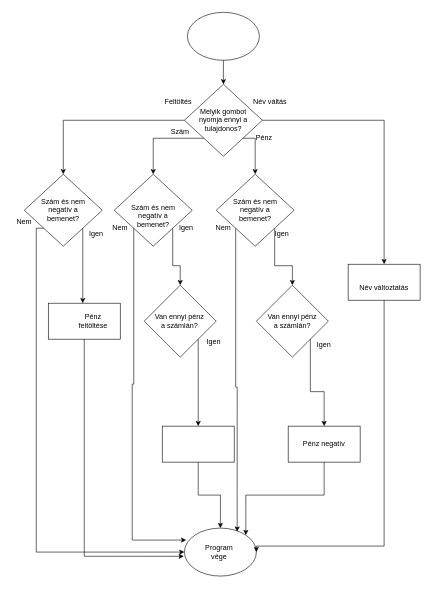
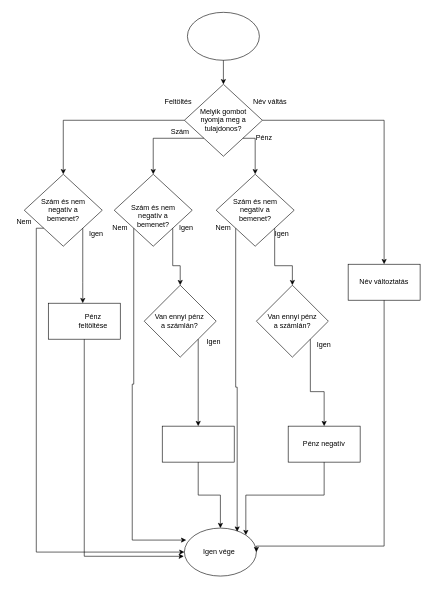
  <mxCell id="0" />
  <mxCell id="1" parent="0" />
  <mxCell id="2" style="edgeStyle=orthogonalEdgeStyle;rounded=0;orthogonalLoop=1;jettySize=auto;html=1;exitX=0.5;exitY=1;exitDx=0;exitDy=0;entryX=0.5;entryY=0;entryDx=0;entryDy=0;" edge="1" parent="1" source="3" target="8"><mxGeometry relative="1" as="geometry" /></mxCell>
  <mxCell id="3" value="" style="ellipse;whiteSpace=wrap;html=1;fillColor=none;" vertex="1" parent="1"><mxGeometry x="312" y="20" width="120" height="80" as="geometry" /></mxCell>
  <mxCell id="4" style="edgeStyle=orthogonalEdgeStyle;rounded=0;orthogonalLoop=1;jettySize=auto;html=1;exitX=0;exitY=0.5;exitDx=0;exitDy=0;entryX=0.5;entryY=0;entryDx=0;entryDy=0;" edge="1" parent="1" source="8" target="16"><mxGeometry relative="1" as="geometry" /></mxCell>
  <mxCell id="5" style="edgeStyle=orthogonalEdgeStyle;rounded=0;orthogonalLoop=1;jettySize=auto;html=1;exitX=0;exitY=1;exitDx=0;exitDy=0;entryX=0.5;entryY=0;entryDx=0;entryDy=0;" edge="1" parent="1" source="8" target="20"><mxGeometry relative="1" as="geometry"><Array as="points"><mxPoint x="255" y="230" /></Array></mxGeometry></mxCell>
  <mxCell id="6" style="edgeStyle=orthogonalEdgeStyle;rounded=0;orthogonalLoop=1;jettySize=auto;html=1;exitX=1;exitY=1;exitDx=0;exitDy=0;" edge="1" parent="1" source="8" target="25"><mxGeometry relative="1" as="geometry"><Array as="points"><mxPoint x="425" y="230" /></Array></mxGeometry></mxCell>
  <mxCell id="7" style="edgeStyle=orthogonalEdgeStyle;rounded=0;orthogonalLoop=1;jettySize=auto;html=1;exitX=1;exitY=0.5;exitDx=0;exitDy=0;entryX=0.5;entryY=0;entryDx=0;entryDy=0;" edge="1" parent="1" source="8" target="27"><mxGeometry relative="1" as="geometry" /></mxCell>
  <mxCell id="8" value="" style="rhombus;whiteSpace=wrap;html=1;fillColor=none;" vertex="1" parent="1"><mxGeometry x="307" y="140" width="130" height="120" as="geometry" /></mxCell>
- <mxCell id="9" value="Melyik gombot nyomja ennyi a tulajdonos?" style="text;html=1;strokeColor=none;fillColor=none;align=center;verticalAlign=middle;whiteSpace=wrap;rounded=0;" vertex="1" parent="1"><mxGeometry x="317" y="160" width="110" height="80" as="geometry" /></mxCell>
+ <mxCell id="9" value="Melyik gombot nyomja meg a tulajdonos?" style="text;html=1;strokeColor=none;fillColor=none;align=center;verticalAlign=middle;whiteSpace=wrap;rounded=0;" vertex="1" parent="1"><mxGeometry x="317" y="160" width="110" height="80" as="geometry" /></mxCell>
  <mxCell id="10" value="Feltöltés" style="text;html=1;strokeColor=none;fillColor=none;align=center;verticalAlign=middle;whiteSpace=wrap;rounded=0;" vertex="1" parent="1"><mxGeometry x="277" y="160" width="40" height="20" as="geometry" /></mxCell>
  <mxCell id="11" value="Szám" style="text;html=1;strokeColor=none;fillColor=none;align=center;verticalAlign=middle;whiteSpace=wrap;rounded=0;" vertex="1" parent="1"><mxGeometry x="280" y="210" width="40" height="20" as="geometry" /></mxCell>
  <mxCell id="12" value="Pénz" style="text;html=1;strokeColor=none;fillColor=none;align=center;verticalAlign=middle;whiteSpace=wrap;rounded=0;" vertex="1" parent="1"><mxGeometry x="420" y="220" width="40" height="20" as="geometry" /></mxCell>
  <mxCell id="13" value="Név váltás" style="text;html=1;strokeColor=none;fillColor=none;align=center;verticalAlign=middle;whiteSpace=wrap;rounded=0;" vertex="1" parent="1"><mxGeometry x="410" y="160" width="80" height="20" as="geometry" /></mxCell>
  <mxCell id="14" style="edgeStyle=orthogonalEdgeStyle;rounded=0;orthogonalLoop=1;jettySize=auto;html=1;exitX=1;exitY=1;exitDx=0;exitDy=0;" edge="1" parent="1" source="16" target="39"><mxGeometry relative="1" as="geometry"><Array as="points"><mxPoint x="138" y="470" /><mxPoint x="138" y="470" /></Array></mxGeometry></mxCell>
  <mxCell id="15" style="edgeStyle=orthogonalEdgeStyle;rounded=0;orthogonalLoop=1;jettySize=auto;html=1;exitX=0;exitY=1;exitDx=0;exitDy=0;entryX=0;entryY=0.5;entryDx=0;entryDy=0;" edge="1" parent="1" source="16" target="48"><mxGeometry relative="1" as="geometry"><mxPoint x="73" y="920" as="targetPoint" /><Array as="points"><mxPoint x="60" y="380" /><mxPoint x="60" y="920" /></Array></mxGeometry></mxCell>
  <mxCell id="16" value="" style="rhombus;whiteSpace=wrap;html=1;fillColor=none;" vertex="1" parent="1"><mxGeometry x="40" y="290" width="130" height="120" as="geometry" /></mxCell>
  <mxCell id="17" value="Szám és nem negatív a bemenet?" style="text;html=1;strokeColor=none;fillColor=none;align=center;verticalAlign=middle;whiteSpace=wrap;rounded=0;" vertex="1" parent="1"><mxGeometry x="60" y="320" width="90" height="60" as="geometry" /></mxCell>
  <mxCell id="18" style="edgeStyle=orthogonalEdgeStyle;rounded=0;orthogonalLoop=1;jettySize=auto;html=1;exitX=0;exitY=1;exitDx=0;exitDy=0;entryX=0.025;entryY=0.25;entryDx=0;entryDy=0;entryPerimeter=0;" edge="1" parent="1" source="20" target="48"><mxGeometry relative="1" as="geometry"><mxPoint x="223" y="900" as="targetPoint" /><Array as="points"><mxPoint x="223" y="640" /><mxPoint x="220" y="640" /><mxPoint x="220" y="900" /></Array></mxGeometry></mxCell>
  <mxCell id="19" style="edgeStyle=orthogonalEdgeStyle;rounded=0;orthogonalLoop=1;jettySize=auto;html=1;exitX=1;exitY=1;exitDx=0;exitDy=0;entryX=0.5;entryY=0;entryDx=0;entryDy=0;" edge="1" parent="1" source="20" target="30"><mxGeometry relative="1" as="geometry" /></mxCell>
  <mxCell id="20" value="" style="rhombus;whiteSpace=wrap;html=1;fillColor=none;" vertex="1" parent="1"><mxGeometry x="190" y="290" width="130" height="120" as="geometry" /></mxCell>
  <mxCell id="21" value="Szám és nem negatív a bemenet?" style="text;html=1;strokeColor=none;fillColor=none;align=center;verticalAlign=middle;whiteSpace=wrap;rounded=0;" vertex="1" parent="1"><mxGeometry x="206" y="330" width="98" height="60" as="geometry" /></mxCell>
  <mxCell id="22" value="Szám és nem negatív a bemenet?" style="text;html=1;strokeColor=none;fillColor=none;align=center;verticalAlign=middle;whiteSpace=wrap;rounded=0;" vertex="1" parent="1"><mxGeometry x="376" y="320" width="98" height="60" as="geometry" /></mxCell>
  <mxCell id="23" style="edgeStyle=orthogonalEdgeStyle;rounded=0;orthogonalLoop=1;jettySize=auto;html=1;exitX=1;exitY=1;exitDx=0;exitDy=0;entryX=0.5;entryY=0;entryDx=0;entryDy=0;" edge="1" parent="1" source="25" target="32"><mxGeometry relative="1" as="geometry" /></mxCell>
  <mxCell id="24" style="edgeStyle=orthogonalEdgeStyle;rounded=0;orthogonalLoop=1;jettySize=auto;html=1;exitX=0;exitY=1;exitDx=0;exitDy=0;entryX=0.733;entryY=0.075;entryDx=0;entryDy=0;entryPerimeter=0;" edge="1" parent="1" source="25" target="48"><mxGeometry relative="1" as="geometry" /></mxCell>
  <mxCell id="25" value="" style="rhombus;whiteSpace=wrap;html=1;fillColor=none;" vertex="1" parent="1"><mxGeometry x="360" y="290" width="130" height="120" as="geometry" /></mxCell>
  <mxCell id="26" style="edgeStyle=orthogonalEdgeStyle;rounded=0;orthogonalLoop=1;jettySize=auto;html=1;exitX=0.5;exitY=1;exitDx=0;exitDy=0;entryX=1;entryY=0.5;entryDx=0;entryDy=0;" edge="1" parent="1" source="27" target="48"><mxGeometry relative="1" as="geometry"><mxPoint x="640" y="910" as="targetPoint" /><Array as="points"><mxPoint x="640" y="910" /><mxPoint x="427" y="910" /></Array></mxGeometry></mxCell>
  <mxCell id="27" value="" style="rounded=0;whiteSpace=wrap;html=1;fillColor=none;" vertex="1" parent="1"><mxGeometry x="580" y="440" width="120" height="60" as="geometry" /></mxCell>
- <mxCell id="28" value="Név változtatás" style="text;html=1;strokeColor=none;fillColor=none;align=center;verticalAlign=middle;whiteSpace=wrap;rounded=0;" vertex="1" parent="1"><mxGeometry x="595" y="470" width="90" height="20" as="geometry" /></mxCell>
+ <mxCell id="28" value="Név változtatás" style="text;html=1;strokeColor=none;fillColor=none;align=center;verticalAlign=middle;whiteSpace=wrap;rounded=0;" vertex="1" parent="1"><mxGeometry x="595" y="460" width="90" height="20" as="geometry" /></mxCell>
  <mxCell id="29" style="edgeStyle=orthogonalEdgeStyle;rounded=0;orthogonalLoop=1;jettySize=auto;html=1;exitX=1;exitY=1;exitDx=0;exitDy=0;entryX=0.5;entryY=0;entryDx=0;entryDy=0;" edge="1" parent="1" source="30" target="42"><mxGeometry relative="1" as="geometry" /></mxCell>
  <mxCell id="30" value="" style="rhombus;whiteSpace=wrap;html=1;fillColor=none;" vertex="1" parent="1"><mxGeometry x="240" y="475" width="120" height="120" as="geometry" /></mxCell>
  <mxCell id="31" style="edgeStyle=orthogonalEdgeStyle;rounded=0;orthogonalLoop=1;jettySize=auto;html=1;exitX=1;exitY=1;exitDx=0;exitDy=0;entryX=0.5;entryY=0;entryDx=0;entryDy=0;" edge="1" parent="1" source="32" target="44"><mxGeometry relative="1" as="geometry" /></mxCell>
  <mxCell id="32" value="" style="rhombus;whiteSpace=wrap;html=1;fillColor=none;" vertex="1" parent="1"><mxGeometry x="427" y="475" width="120" height="120" as="geometry" /></mxCell>
  <mxCell id="33" value="Van ennyi pénz a számlán?" style="text;html=1;strokeColor=none;fillColor=none;align=center;verticalAlign=middle;whiteSpace=wrap;rounded=0;" vertex="1" parent="1"><mxGeometry x="254" y="525" width="90" height="20" as="geometry" /></mxCell>
  <mxCell id="34" value="Van ennyi pénz a számlán?" style="text;html=1;strokeColor=none;fillColor=none;align=center;verticalAlign=middle;whiteSpace=wrap;rounded=0;" vertex="1" parent="1"><mxGeometry x="442" y="525" width="90" height="20" as="geometry" /></mxCell>
  <mxCell id="35" value="Igen" style="text;html=1;strokeColor=none;fillColor=none;align=center;verticalAlign=middle;whiteSpace=wrap;rounded=0;" vertex="1" parent="1"><mxGeometry x="290" y="370" width="40" height="20" as="geometry" /></mxCell>
  <mxCell id="36" value="Igen" style="text;html=1;strokeColor=none;fillColor=none;align=center;verticalAlign=middle;whiteSpace=wrap;rounded=0;" vertex="1" parent="1"><mxGeometry x="450" y="380" width="40" height="20" as="geometry" /></mxCell>
  <mxCell id="37" value="Igen" style="text;html=1;strokeColor=none;fillColor=none;align=center;verticalAlign=middle;whiteSpace=wrap;rounded=0;" vertex="1" parent="1"><mxGeometry x="140" y="380" width="40" height="20" as="geometry" /></mxCell>
  <mxCell id="38" style="edgeStyle=orthogonalEdgeStyle;rounded=0;orthogonalLoop=1;jettySize=auto;html=1;exitX=0.5;exitY=1;exitDx=0;exitDy=0;entryX=-0.008;entryY=0.588;entryDx=0;entryDy=0;entryPerimeter=0;" edge="1" parent="1" source="39" target="48"><mxGeometry relative="1" as="geometry" /></mxCell>
  <mxCell id="39" value="" style="rounded=0;whiteSpace=wrap;html=1;fillColor=none;" vertex="1" parent="1"><mxGeometry x="80" y="505" width="120" height="60" as="geometry" /></mxCell>
  <mxCell id="40" value="Pénz feltöltése" style="text;html=1;strokeColor=none;fillColor=none;align=center;verticalAlign=middle;whiteSpace=wrap;rounded=0;" vertex="1" parent="1"><mxGeometry x="115" y="525" width="80" height="20" as="geometry" /></mxCell>
  <mxCell id="41" style="edgeStyle=orthogonalEdgeStyle;rounded=0;orthogonalLoop=1;jettySize=auto;html=1;exitX=0.5;exitY=1;exitDx=0;exitDy=0;" edge="1" parent="1" source="42" target="48"><mxGeometry relative="1" as="geometry" /></mxCell>
  <mxCell id="42" value="" style="rounded=0;whiteSpace=wrap;html=1;fillColor=none;" vertex="1" parent="1"><mxGeometry x="270" y="710" width="120" height="60" as="geometry" /></mxCell>
  <mxCell id="43" style="edgeStyle=orthogonalEdgeStyle;rounded=0;orthogonalLoop=1;jettySize=auto;html=1;exitX=0.5;exitY=1;exitDx=0;exitDy=0;entryX=1;entryY=0;entryDx=0;entryDy=0;" edge="1" parent="1" source="44" target="48"><mxGeometry relative="1" as="geometry" /></mxCell>
  <mxCell id="44" value="" style="rounded=0;whiteSpace=wrap;html=1;fillColor=none;" vertex="1" parent="1"><mxGeometry x="480" y="710" width="120" height="60" as="geometry" /></mxCell>
  <mxCell id="45" value="Pénz negatív" style="text;html=1;strokeColor=none;fillColor=none;align=center;verticalAlign=middle;whiteSpace=wrap;rounded=0;" vertex="1" parent="1"><mxGeometry x="500" y="730" width="80" height="20" as="geometry" /></mxCell>
  <mxCell id="46" value="Igen" style="text;html=1;strokeColor=none;fillColor=none;align=center;verticalAlign=middle;whiteSpace=wrap;rounded=0;" vertex="1" parent="1"><mxGeometry x="336" y="560" width="40" height="20" as="geometry" /></mxCell>
  <mxCell id="47" value="Igen" style="text;html=1;strokeColor=none;fillColor=none;align=center;verticalAlign=middle;whiteSpace=wrap;rounded=0;" vertex="1" parent="1"><mxGeometry x="520" y="565" width="40" height="20" as="geometry" /></mxCell>
  <mxCell id="48" value="" style="ellipse;whiteSpace=wrap;html=1;fillColor=none;" vertex="1" parent="1"><mxGeometry x="307" y="880" width="120" height="80" as="geometry" /></mxCell>
- <mxCell id="49" value="Program vége" style="text;html=1;strokeColor=none;fillColor=none;align=center;verticalAlign=middle;whiteSpace=wrap;rounded=0;" vertex="1" parent="1"><mxGeometry x="330" y="910" width="70" height="20" as="geometry" /></mxCell>
+ <mxCell id="49" value="Igen vége" style="text;html=1;strokeColor=none;fillColor=none;align=center;verticalAlign=middle;whiteSpace=wrap;rounded=0;" vertex="1" parent="1"><mxGeometry x="330" y="910" width="70" height="20" as="geometry" /></mxCell>
  <mxCell id="50" value="Nem" style="text;html=1;strokeColor=none;fillColor=none;align=center;verticalAlign=middle;whiteSpace=wrap;rounded=0;" vertex="1" parent="1"><mxGeometry x="20" y="360" width="40" height="20" as="geometry" /></mxCell>
  <mxCell id="51" value="Nem" style="text;html=1;strokeColor=none;fillColor=none;align=center;verticalAlign=middle;whiteSpace=wrap;rounded=0;" vertex="1" parent="1"><mxGeometry x="180" y="370" width="40" height="20" as="geometry" /></mxCell>
  <mxCell id="52" value="Nem" style="text;html=1;strokeColor=none;fillColor=none;align=center;verticalAlign=middle;whiteSpace=wrap;rounded=0;" vertex="1" parent="1"><mxGeometry x="352" y="370" width="40" height="20" as="geometry" /></mxCell>
